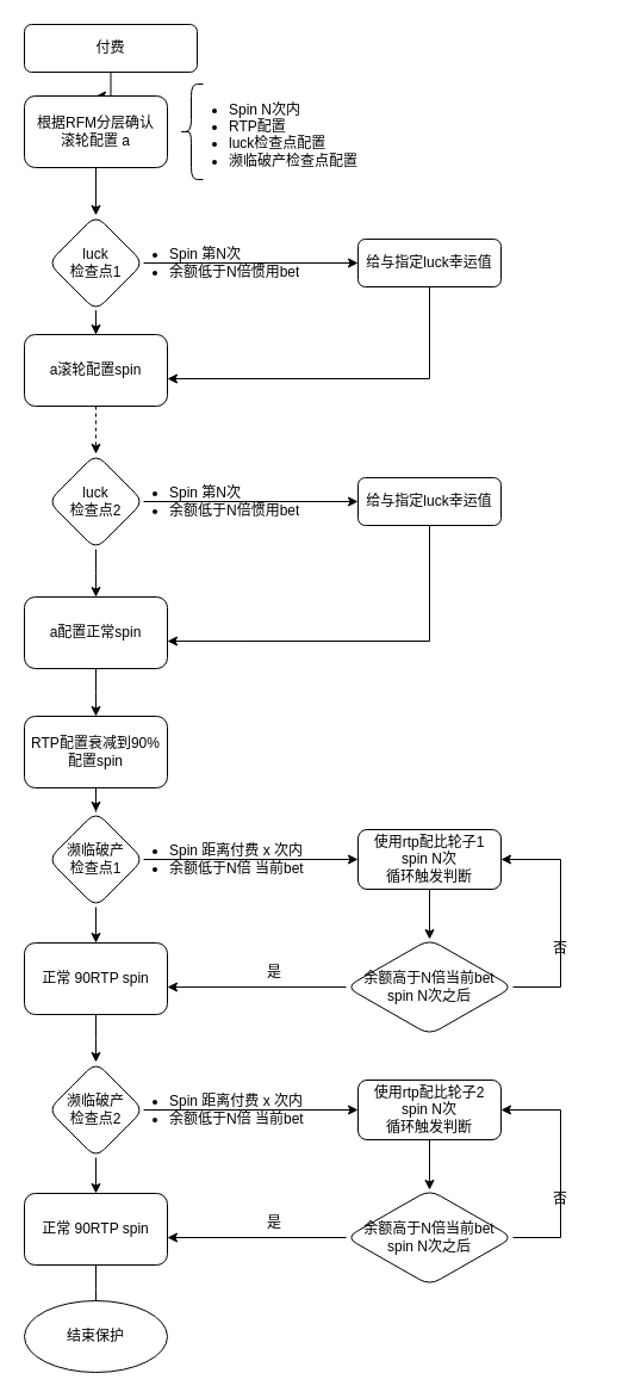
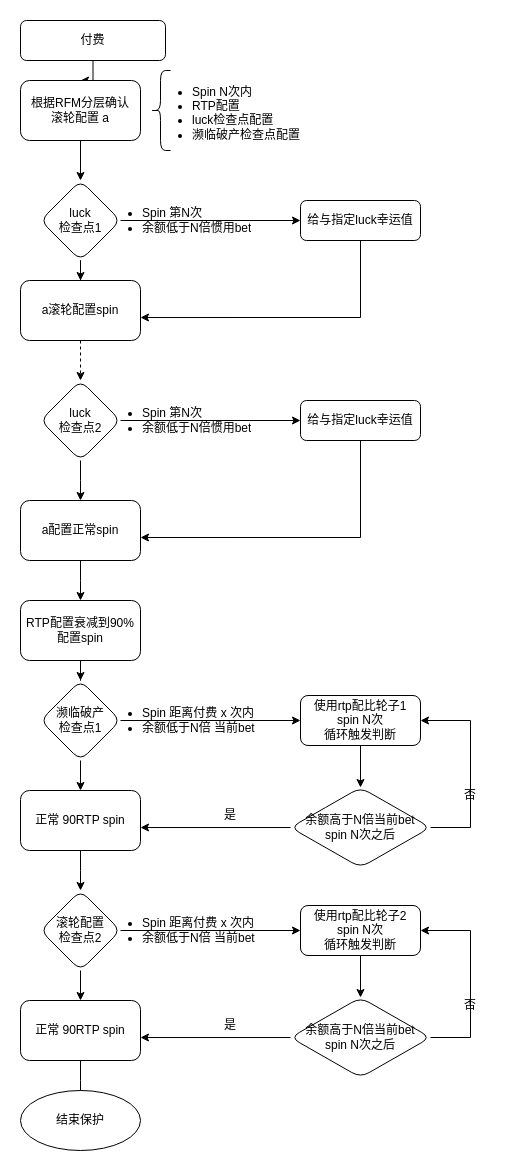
  <mxCell id="0" />
  <mxCell id="1" parent="0" />
  <mxCell id="2" value="" style="edgeStyle=orthogonalEdgeStyle;rounded=0;orthogonalLoop=1;jettySize=auto;html=1;" parent="1" source="3" target="5" edge="1"><mxGeometry relative="1" as="geometry" /></mxCell>
  <mxCell id="3" value="付费" style="rounded=1;whiteSpace=wrap;html=1;fontSize=12;glass=0;strokeWidth=1;shadow=0;" parent="1" vertex="1"><mxGeometry x="20" y="20" width="145" height="40" as="geometry" /></mxCell>
  <mxCell id="4" value="" style="edgeStyle=orthogonalEdgeStyle;rounded=0;orthogonalLoop=1;jettySize=auto;html=1;" parent="1" source="5" target="8" edge="1"><mxGeometry relative="1" as="geometry" /></mxCell>
  <mxCell id="5" value="根据RFM分层确认&lt;br&gt;滚轮配置 a" style="whiteSpace=wrap;html=1;rounded=1;glass=0;strokeWidth=1;shadow=0;" parent="1" vertex="1"><mxGeometry x="20" y="80" width="120" height="60" as="geometry" /></mxCell>
  <mxCell id="6" value="" style="edgeStyle=orthogonalEdgeStyle;rounded=0;orthogonalLoop=1;jettySize=auto;html=1;" parent="1" source="8" target="11" edge="1"><mxGeometry relative="1" as="geometry" /></mxCell>
  <mxCell id="7" value="" style="edgeStyle=orthogonalEdgeStyle;rounded=0;orthogonalLoop=1;jettySize=auto;html=1;" parent="1" source="8" target="13" edge="1"><mxGeometry relative="1" as="geometry" /></mxCell>
  <mxCell id="8" value="luck&lt;br&gt;检查点1" style="rhombus;whiteSpace=wrap;html=1;rounded=1;glass=0;strokeWidth=1;shadow=0;" parent="1" vertex="1"><mxGeometry x="40" y="180" width="80" height="80" as="geometry" /></mxCell>
  <mxCell id="9" value="&lt;ul&gt;&lt;li&gt;Spin 第N次&lt;/li&gt;&lt;li&gt;余额低于N倍惯用bet&lt;/li&gt;&lt;/ul&gt;" style="text;strokeColor=none;fillColor=none;html=1;whiteSpace=wrap;verticalAlign=middle;overflow=hidden;" parent="1" vertex="1"><mxGeometry x="100" y="180" width="210" height="80" as="geometry" /></mxCell>
  <mxCell id="10" style="edgeStyle=orthogonalEdgeStyle;rounded=0;orthogonalLoop=1;jettySize=auto;html=1;entryX=1;entryY=0.617;entryDx=0;entryDy=0;entryPerimeter=0;" parent="1" source="11" target="13" edge="1"><mxGeometry relative="1" as="geometry"><Array as="points"><mxPoint x="360" y="317" /></Array></mxGeometry></mxCell>
  <mxCell id="11" value="给与指定luck幸运值" style="whiteSpace=wrap;html=1;rounded=1;glass=0;strokeWidth=1;shadow=0;" parent="1" vertex="1"><mxGeometry x="300" y="200" width="120" height="40" as="geometry" /></mxCell>
  <mxCell id="12" style="edgeStyle=orthogonalEdgeStyle;rounded=0;orthogonalLoop=1;jettySize=auto;html=1;dashed=1;" parent="1" source="13" target="16" edge="1"><mxGeometry relative="1" as="geometry" /></mxCell>
  <mxCell id="13" value="a滚轮配置spin" style="whiteSpace=wrap;html=1;rounded=1;glass=0;strokeWidth=1;shadow=0;" parent="1" vertex="1"><mxGeometry x="20" y="280" width="120" height="60" as="geometry" /></mxCell>
  <mxCell id="14" value="" style="edgeStyle=orthogonalEdgeStyle;rounded=0;orthogonalLoop=1;jettySize=auto;html=1;" parent="1" source="16" target="19" edge="1"><mxGeometry relative="1" as="geometry" /></mxCell>
  <mxCell id="15" value="" style="edgeStyle=orthogonalEdgeStyle;rounded=0;orthogonalLoop=1;jettySize=auto;html=1;" parent="1" source="16" edge="1"><mxGeometry relative="1" as="geometry"><mxPoint x="80" y="500" as="targetPoint" /></mxGeometry></mxCell>
  <mxCell id="16" value="luck&lt;br&gt;检查点2" style="rhombus;whiteSpace=wrap;html=1;rounded=1;glass=0;strokeWidth=1;shadow=0;" parent="1" vertex="1"><mxGeometry x="40" y="380" width="80" height="80" as="geometry" /></mxCell>
  <mxCell id="17" value="&lt;ul&gt;&lt;li&gt;Spin 第N次&lt;/li&gt;&lt;li&gt;余额低于N倍惯用bet&lt;/li&gt;&lt;/ul&gt;" style="text;strokeColor=none;fillColor=none;html=1;whiteSpace=wrap;verticalAlign=middle;overflow=hidden;" parent="1" vertex="1"><mxGeometry x="100" y="380" width="210" height="80" as="geometry" /></mxCell>
  <mxCell id="18" style="edgeStyle=orthogonalEdgeStyle;rounded=0;orthogonalLoop=1;jettySize=auto;html=1;entryX=1;entryY=0.617;entryDx=0;entryDy=0;entryPerimeter=0;" parent="1" source="19" edge="1"><mxGeometry relative="1" as="geometry"><Array as="points"><mxPoint x="360" y="537" /></Array><mxPoint x="140" y="537.02" as="targetPoint" /></mxGeometry></mxCell>
  <mxCell id="19" value="给与指定luck幸运值" style="whiteSpace=wrap;html=1;rounded=1;glass=0;strokeWidth=1;shadow=0;" parent="1" vertex="1"><mxGeometry x="300" y="400" width="120" height="40" as="geometry" /></mxCell>
  <mxCell id="20" value="" style="edgeStyle=orthogonalEdgeStyle;rounded=0;orthogonalLoop=1;jettySize=auto;html=1;" parent="1" source="21" edge="1"><mxGeometry relative="1" as="geometry"><mxPoint x="80" y="600" as="targetPoint" /></mxGeometry></mxCell>
  <mxCell id="21" value="a配置正常spin" style="whiteSpace=wrap;html=1;rounded=1;glass=0;strokeWidth=1;shadow=0;" parent="1" vertex="1"><mxGeometry x="20" y="500" width="120" height="60" as="geometry" /></mxCell>
  <mxCell id="22" value="" style="edgeStyle=orthogonalEdgeStyle;rounded=0;orthogonalLoop=1;jettySize=auto;html=1;" parent="1" source="24" target="28" edge="1"><mxGeometry relative="1" as="geometry" /></mxCell>
  <mxCell id="23" value="" style="edgeStyle=orthogonalEdgeStyle;rounded=0;orthogonalLoop=1;jettySize=auto;html=1;" parent="1" source="24" target="30" edge="1"><mxGeometry relative="1" as="geometry" /></mxCell>
  <mxCell id="24" value="濒临破产&lt;br&gt;检查点1" style="rhombus;whiteSpace=wrap;html=1;rounded=1;glass=0;strokeWidth=1;shadow=0;" parent="1" vertex="1"><mxGeometry x="40" y="680" width="80" height="80" as="geometry" /></mxCell>
  <mxCell id="25" value="&lt;ul&gt;&lt;li&gt;Spin 距离付费 x 次内&lt;/li&gt;&lt;li&gt;余额低于N倍 当前bet&lt;/li&gt;&lt;/ul&gt;" style="text;strokeColor=none;fillColor=none;html=1;whiteSpace=wrap;verticalAlign=middle;overflow=hidden;" parent="1" vertex="1"><mxGeometry x="100" y="680" width="210" height="80" as="geometry" /></mxCell>
  <mxCell id="26" style="edgeStyle=orthogonalEdgeStyle;rounded=0;orthogonalLoop=1;jettySize=auto;html=1;entryX=1;entryY=0.617;entryDx=0;entryDy=0;entryPerimeter=0;startArrow=none;" parent="1" source="32" target="30" edge="1"><mxGeometry relative="1" as="geometry"><Array as="points" /></mxGeometry></mxCell>
  <mxCell id="27" value="" style="edgeStyle=orthogonalEdgeStyle;rounded=0;orthogonalLoop=1;jettySize=auto;html=1;" parent="1" source="28" target="32" edge="1"><mxGeometry relative="1" as="geometry" /></mxCell>
  <mxCell id="28" value="使用rtp配比轮子1&lt;br&gt;spin N次&lt;br&gt;循环触发判断" style="whiteSpace=wrap;html=1;rounded=1;glass=0;strokeWidth=1;shadow=0;" parent="1" vertex="1"><mxGeometry x="300" y="695" width="120" height="50" as="geometry" /></mxCell>
  <mxCell id="29" style="edgeStyle=orthogonalEdgeStyle;rounded=0;orthogonalLoop=1;jettySize=auto;html=1;" parent="1" source="30" edge="1"><mxGeometry relative="1" as="geometry"><mxPoint x="80" y="890" as="targetPoint" /></mxGeometry></mxCell>
  <mxCell id="30" value="正常 90RTP spin" style="whiteSpace=wrap;html=1;rounded=1;glass=0;strokeWidth=1;shadow=0;" parent="1" vertex="1"><mxGeometry x="20" y="790" width="120" height="60" as="geometry" /></mxCell>
  <mxCell id="31" style="edgeStyle=orthogonalEdgeStyle;rounded=0;orthogonalLoop=1;jettySize=auto;html=1;" parent="1" source="32" edge="1"><mxGeometry relative="1" as="geometry"><Array as="points"><mxPoint x="470" y="827" /><mxPoint x="470" y="720" /><mxPoint x="420" y="720" /></Array><mxPoint x="420" y="720" as="targetPoint" /></mxGeometry></mxCell>
  <mxCell id="32" value="余额高于N倍当前bet&lt;br&gt;spin N次之后" style="rhombus;whiteSpace=wrap;html=1;rounded=1;glass=0;strokeWidth=1;shadow=0;" parent="1" vertex="1"><mxGeometry x="290" y="787" width="140" height="80" as="geometry" /></mxCell>
  <mxCell id="33" value="" style="shape=curlyBracket;whiteSpace=wrap;html=1;rounded=1;" parent="1" vertex="1"><mxGeometry x="150" y="70" width="20" height="80" as="geometry" /></mxCell>
  <mxCell id="34" value="&lt;ul&gt;&lt;li&gt;Spin N次内&lt;/li&gt;&lt;li&gt;RTP配置&lt;/li&gt;&lt;li&gt;luck检查点配置&lt;/li&gt;&lt;li&gt;濒临破产检查点配置&lt;/li&gt;&lt;/ul&gt;" style="text;strokeColor=none;fillColor=none;html=1;whiteSpace=wrap;verticalAlign=middle;overflow=hidden;" parent="1" vertex="1"><mxGeometry x="150" y="70" width="276" height="80" as="geometry" /></mxCell>
  <mxCell id="35" style="edgeStyle=orthogonalEdgeStyle;rounded=0;orthogonalLoop=1;jettySize=auto;html=1;" parent="1" source="36" target="24" edge="1"><mxGeometry relative="1" as="geometry" /></mxCell>
  <mxCell id="36" value="RTP配置衰减到90%配置spin" style="whiteSpace=wrap;html=1;rounded=1;glass=0;strokeWidth=1;shadow=0;" parent="1" vertex="1"><mxGeometry x="20" y="600" width="120" height="60" as="geometry" /></mxCell>
  <mxCell id="37" value="否" style="text;html=1;strokeColor=none;fillColor=none;align=center;verticalAlign=middle;whiteSpace=wrap;rounded=0;" parent="1" vertex="1"><mxGeometry x="440" y="780" width="60" height="30" as="geometry" /></mxCell>
  <mxCell id="38" value="是" style="text;html=1;strokeColor=none;fillColor=none;align=center;verticalAlign=middle;whiteSpace=wrap;rounded=0;" parent="1" vertex="1"><mxGeometry x="200" y="800" width="60" height="30" as="geometry" /></mxCell>
  <mxCell id="39" value="" style="edgeStyle=orthogonalEdgeStyle;rounded=0;orthogonalLoop=1;jettySize=auto;html=1;" parent="1" source="41" target="45" edge="1"><mxGeometry relative="1" as="geometry" /></mxCell>
  <mxCell id="40" value="" style="edgeStyle=orthogonalEdgeStyle;rounded=0;orthogonalLoop=1;jettySize=auto;html=1;" parent="1" source="41" target="47" edge="1"><mxGeometry relative="1" as="geometry" /></mxCell>
- <mxCell id="41" value="濒临破产&lt;br&gt;检查点2" style="rhombus;whiteSpace=wrap;html=1;rounded=1;glass=0;strokeWidth=1;shadow=0;" parent="1" vertex="1"><mxGeometry x="40" y="890" width="80" height="80" as="geometry" /></mxCell>
+ <mxCell id="41" value="滚轮配置&lt;br&gt;检查点2" style="rhombus;whiteSpace=wrap;html=1;rounded=1;glass=0;strokeWidth=1;shadow=0;" parent="1" vertex="1"><mxGeometry x="40" y="890" width="80" height="80" as="geometry" /></mxCell>
  <mxCell id="42" value="&lt;ul&gt;&lt;li&gt;Spin 距离付费 x 次内&lt;/li&gt;&lt;li&gt;余额低于N倍 当前bet&lt;/li&gt;&lt;/ul&gt;" style="text;strokeColor=none;fillColor=none;html=1;whiteSpace=wrap;verticalAlign=middle;overflow=hidden;" parent="1" vertex="1"><mxGeometry x="100" y="890" width="210" height="80" as="geometry" /></mxCell>
  <mxCell id="43" style="edgeStyle=orthogonalEdgeStyle;rounded=0;orthogonalLoop=1;jettySize=auto;html=1;entryX=1;entryY=0.617;entryDx=0;entryDy=0;entryPerimeter=0;startArrow=none;" parent="1" source="49" target="47" edge="1"><mxGeometry relative="1" as="geometry"><Array as="points" /></mxGeometry></mxCell>
  <mxCell id="44" value="" style="edgeStyle=orthogonalEdgeStyle;rounded=0;orthogonalLoop=1;jettySize=auto;html=1;" parent="1" source="45" target="49" edge="1"><mxGeometry relative="1" as="geometry" /></mxCell>
  <mxCell id="45" value="使用rtp配比轮子2&lt;br&gt;spin N次&lt;br&gt;循环触发判断" style="whiteSpace=wrap;html=1;rounded=1;glass=0;strokeWidth=1;shadow=0;" parent="1" vertex="1"><mxGeometry x="300" y="905" width="120" height="50" as="geometry" /></mxCell>
  <mxCell id="46" style="edgeStyle=orthogonalEdgeStyle;rounded=0;orthogonalLoop=1;jettySize=auto;html=1;" parent="1" source="47" edge="1"><mxGeometry relative="1" as="geometry"><mxPoint x="80" y="1100" as="targetPoint" /></mxGeometry></mxCell>
  <mxCell id="47" value="正常 90RTP spin" style="whiteSpace=wrap;html=1;rounded=1;glass=0;strokeWidth=1;shadow=0;" parent="1" vertex="1"><mxGeometry x="20" y="1000" width="120" height="60" as="geometry" /></mxCell>
  <mxCell id="48" style="edgeStyle=orthogonalEdgeStyle;rounded=0;orthogonalLoop=1;jettySize=auto;html=1;" parent="1" source="49" edge="1"><mxGeometry relative="1" as="geometry"><Array as="points"><mxPoint x="470" y="1037" /><mxPoint x="470" y="930" /><mxPoint x="420" y="930" /></Array><mxPoint x="420" y="930" as="targetPoint" /></mxGeometry></mxCell>
  <mxCell id="49" value="余额高于N倍当前bet&lt;br&gt;spin N次之后" style="rhombus;whiteSpace=wrap;html=1;rounded=1;glass=0;strokeWidth=1;shadow=0;" parent="1" vertex="1"><mxGeometry x="290" y="997" width="140" height="80" as="geometry" /></mxCell>
  <mxCell id="50" value="否" style="text;html=1;strokeColor=none;fillColor=none;align=center;verticalAlign=middle;whiteSpace=wrap;rounded=0;" parent="1" vertex="1"><mxGeometry x="440" y="990" width="60" height="30" as="geometry" /></mxCell>
  <mxCell id="51" value="是" style="text;html=1;strokeColor=none;fillColor=none;align=center;verticalAlign=middle;whiteSpace=wrap;rounded=0;" parent="1" vertex="1"><mxGeometry x="200" y="1010" width="60" height="30" as="geometry" /></mxCell>
  <mxCell id="52" value="结束保护" style="ellipse;whiteSpace=wrap;html=1;" parent="1" vertex="1"><mxGeometry x="20" y="1090" width="120" height="60" as="geometry" /></mxCell>
